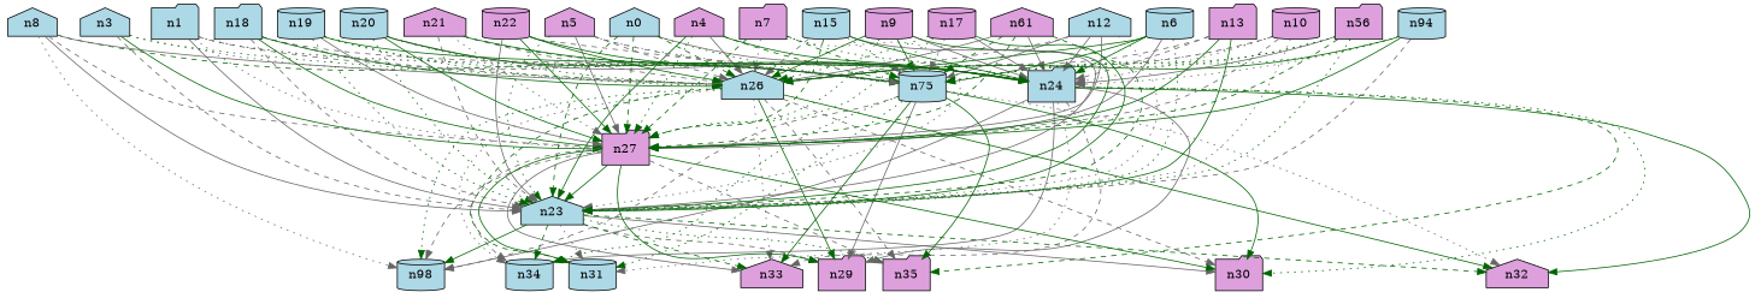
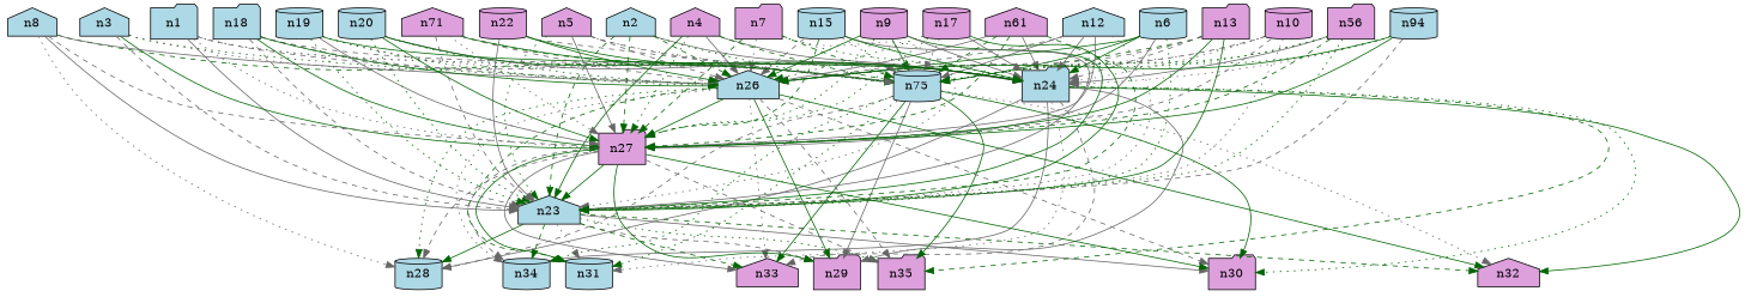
  digraph {
    node [fillcolor=lightblue shape=cylinder style=filled]
    edge [color=darkgreen style=solid]
    n1 [shape=folder]
    n23 [shape=house]
    n24 [shape=folder]
    n25 [label=n75]
    n26 [shape=house]
    n27 [fillcolor=plum shape=folder]
-   n28 [label=n98]
+   n28
    n29 [fillcolor=plum shape=folder]
    n30 [fillcolor=plum shape=folder]
    n31
    n32 [fillcolor=plum shape=house]
    n33 [fillcolor=plum shape=house]
    n34
    n35 [fillcolor=plum shape=folder]
-   n2 [shape=house label=n0]
+   n2 [shape=house]
    n3 [shape=house]
    n4 [fillcolor=plum shape=house]
    n5 [fillcolor=plum shape=house]
    n6
    n7 [fillcolor=plum shape=folder]
    n8 [shape=house]
    n9 [fillcolor=plum]
    n10 [fillcolor=plum]
    n11 [fillcolor=plum label=n61 shape=house]
    n12 [shape=house]
    n13 [fillcolor=plum shape=folder]
    n14 [label=n94]
    n15
    n16 [fillcolor=plum label=n56 shape=folder]
    n17 [fillcolor=plum]
    n18 [shape=folder]
    n19
    n20
-   n21 [fillcolor=plum shape=house]
+   n21 [fillcolor=plum shape=house label=n71]
    n22 [fillcolor=plum]
    n1 -> n23 [color=gray40]
    n1 -> n24 [color=gray40 style=dotted]
    n1 -> n25 [color=gray40 style=dotted]
    n1 -> n26 [color=gray40 style=dashed]
    n1 -> n27 [color=gray40 style=dotted]
    n23 -> n28
    n23 -> n29 [color=gray40 style=dashed]
    n23 -> n30 [color=gray40]
    n23 -> n31 [color=gray40 style=dotted]
    n23 -> n32 [style=dashed]
    n23 -> n33 [style=dashed]
    n23 -> n34 [style=dashed]
    n23 -> n35 [style=dotted]
    n24 -> n28 [color=gray40]
    n24 -> n29 [color=gray40]
    n24 -> n30 [style=dotted]
    n24 -> n31 [color=gray40 style=dotted]
    n24 -> n32
    n24 -> n33 [color=gray40 style=dashed]
    n24 -> n34 [color=gray40]
    n24 -> n35 [style=dashed]
    n25 -> n28 [color=gray40 style=dashed]
    n25 -> n29 [color=gray40]
    n25 -> n30
    n25 -> n31 [style=dotted]
    n25 -> n32 [color=gray40 style=dotted]
    n25 -> n33
    n25 -> n34 [style=dotted]
    n25 -> n35
    n26 -> n28 [style=dotted]
    n26 -> n29
    n26 -> n30 [color=gray40 style=dashed]
    n26 -> n31 [style=dashed]
    n26 -> n32
    n26 -> n33 [color=gray40 style=dotted]
    n26 -> n34 [color=gray40 style=dotted]
    n26 -> n35 [color=gray40 style=dashed]
    n27 -> n23
    n27 -> n28 [color=gray40 style=dashed]
    n27 -> n29
    n27 -> n30
    n27 -> n31
    n27 -> n33 [color=gray40]
    n27 -> n34 [color=gray40 style=dashed]
    n27 -> n35 [color=gray40 style=dashed]
    n2 -> n23 [style=dashed]
    n2 -> n24 [color=gray40]
    n2 -> n25 [style=dotted]
    n2 -> n26 [style=dashed]
    n2 -> n27 [style=dashed]
    n3 -> n23 [color=gray40 style=dashed]
    n3 -> n25 [color=gray40 style=dotted]
    n3 -> n26 [style=dotted]
    n3 -> n27
    n4 -> n23
-   n4 -> n24
+   n4 -> n24 [color=gray40]
    n4 -> n25 [style=dashed]
    n4 -> n26 [color=gray40]
    n4 -> n27 [style=dotted]
    n5 -> n23 [style=dotted]
    n5 -> n24 [color=gray40 style=dashed]
    n5 -> n25 [color=gray40 style=dotted]
    n5 -> n26 [color=gray40 style=dashed]
    n5 -> n27 [color=gray40]
    n6 -> n23 [style=dotted]
    n6 -> n24
    n6 -> n25
    n6 -> n26
    n6 -> n27 [color=gray40]
    n7 -> n23 [color=gray40 style=dotted]
    n7 -> n24 [style=dotted]
    n7 -> n25 [style=dashed]
    n7 -> n26 [color=gray40 style=dotted]
    n7 -> n27 [style=dashed]
    n8 -> n23 [color=gray40]
    n8 -> n25 [style=dashed]
    n8 -> n26 [color=gray40]
    n8 -> n27 [color=gray40 style=dashed]
    n8 -> n28 [color=gray40 style=dotted]
    n9 -> n23
    n9 -> n24 [color=gray40]
    n9 -> n25
    n9 -> n26
    n9 -> n27 [style=dotted]
    n10 -> n23 [color=gray40 style=dotted]
    n10 -> n24 [color=gray40 style=dotted]
    n10 -> n25 [color=gray40 style=dotted]
    n10 -> n26 [color=gray40 style=dashed]
    n10 -> n27 [color=gray40 style=dashed]
    n11 -> n23 [style=dashed]
    n11 -> n24 [color=gray40]
    n11 -> n25 [style=dashed]
    n11 -> n26 [color=gray40]
    n11 -> n27 [style=dashed]
    n12 -> n23 [color=gray40 style=dotted]
    n12 -> n24 [color=gray40]
    n12 -> n25 [color=gray40]
    n12 -> n26 [color=gray40 style=dashed]
    n12 -> n27 [color=gray40]
    n13 -> n23
    n13 -> n24 [color=gray40 style=dashed]
+   n13 -> n25 [style=dashed]
    n13 -> n26 [color=gray40 style=dashed]
    n13 -> n27
    n14 -> n23 [color=gray40 style=dashed]
    n14 -> n24 [color=gray40 style=dotted]
    n14 -> n25 [style=dotted]
    n14 -> n26
    n14 -> n27
    n15 -> n23 [color=gray40]
    n15 -> n24
    n15 -> n25 [color=gray40 style=dotted]
    n15 -> n26 [color=gray40 style=dashed]
    n15 -> n27 [style=dashed]
    n16 -> n23 [style=dotted]
    n16 -> n24 [color=gray40]
    n16 -> n25 [style=dotted]
    n16 -> n26 [style=dotted]
    n16 -> n27 [style=dashed]
    n17 -> n23
    n17 -> n24 [color=gray40]
    n17 -> n25 [color=gray40 style=dotted]
    n17 -> n26 [style=dotted]
    n17 -> n27 [style=dotted]
    n18 -> n23 [color=gray40 style=dashed]
    n18 -> n24 [color=gray40 style=dashed]
    n18 -> n25 [color=gray40 style=dashed]
    n18 -> n26
    n18 -> n27
    n19 -> n23 [style=dotted]
    n19 -> n24
-   n19 -> n25 [style=dotted]
+   n19 -> n25 [color=gray40 style=dotted]
    n19 -> n26 [style=dotted]
    n19 -> n27 [color=gray40]
    n20 -> n23 [style=dotted]
    n20 -> n24 [color=gray40]
    n20 -> n25
    n20 -> n26 [style=dotted]
    n20 -> n27
    n21 -> n23 [color=gray40 style=dashed]
    n21 -> n24
    n21 -> n25 [style=dashed]
    n21 -> n26 [color=gray40 style=dashed]
    n21 -> n27 [color=gray40 style=dotted]
    n22 -> n23 [color=gray40]
    n22 -> n24
    n22 -> n25 [color=gray40 style=dashed]
    n22 -> n26
-   n22 -> n27
+   n26 -> n27
  }
